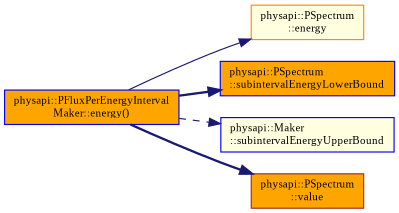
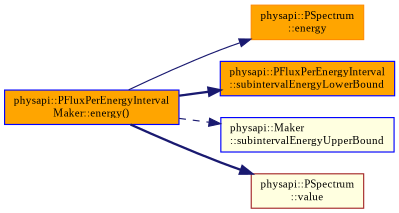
  digraph {
    fontname="Liberation Serif"
    rankdir=LR
    node [color=blue fillcolor=orange fontname="Liberation Serif" fontsize=10 shape=record style=filled]
    edge [color=midnightblue fontname="Liberation Serif" fontsize=10 labelfontname=Helvetica labelfontsize=10 style=bold]
    n1 [fontcolor=black height=0.2 label="physapi::PFluxPerEnergyInterval\lMaker::energy()" width=0.4]
-   n2 [color=darkorange fillcolor=lightyellow height=0.2 label="physapi::PSpectrum\l::energy" width=0.4]
-   n3 [height=0.2 label="physapi::PSpectrum\l::subintervalEnergyLowerBound" width=0.4]
+   n2 [color=darkorange height=0.2 label="physapi::PSpectrum\l::energy" width=0.4]
+   n3 [height=0.2 label="physapi::PFluxPerEnergyInterval\l::subintervalEnergyLowerBound" width=0.4]
    n4 [fillcolor=lightyellow height=0.2 label="physapi::Maker\l::subintervalEnergyUpperBound" width=0.4]
-   n5 [color=brown height=0.2 label="physapi::PSpectrum\l::value" width=0.4]
+   n5 [color=brown fillcolor=lightyellow height=0.2 label="physapi::PSpectrum\l::value" width=0.4]
    n1 -> n2 [style=solid]
    n1 -> n3
    n1 -> n4 [style=dashed]
    n1 -> n5
  }
